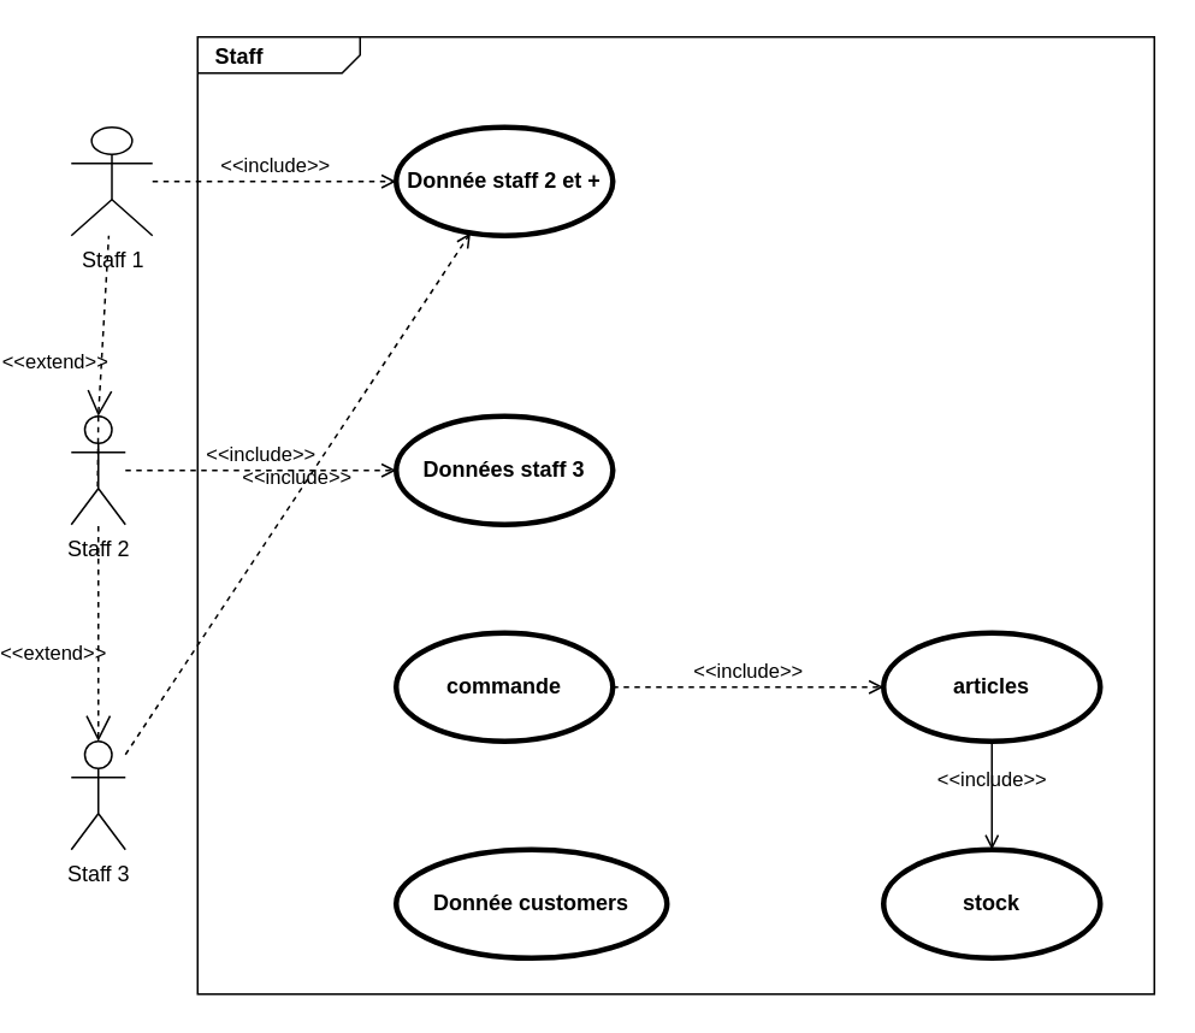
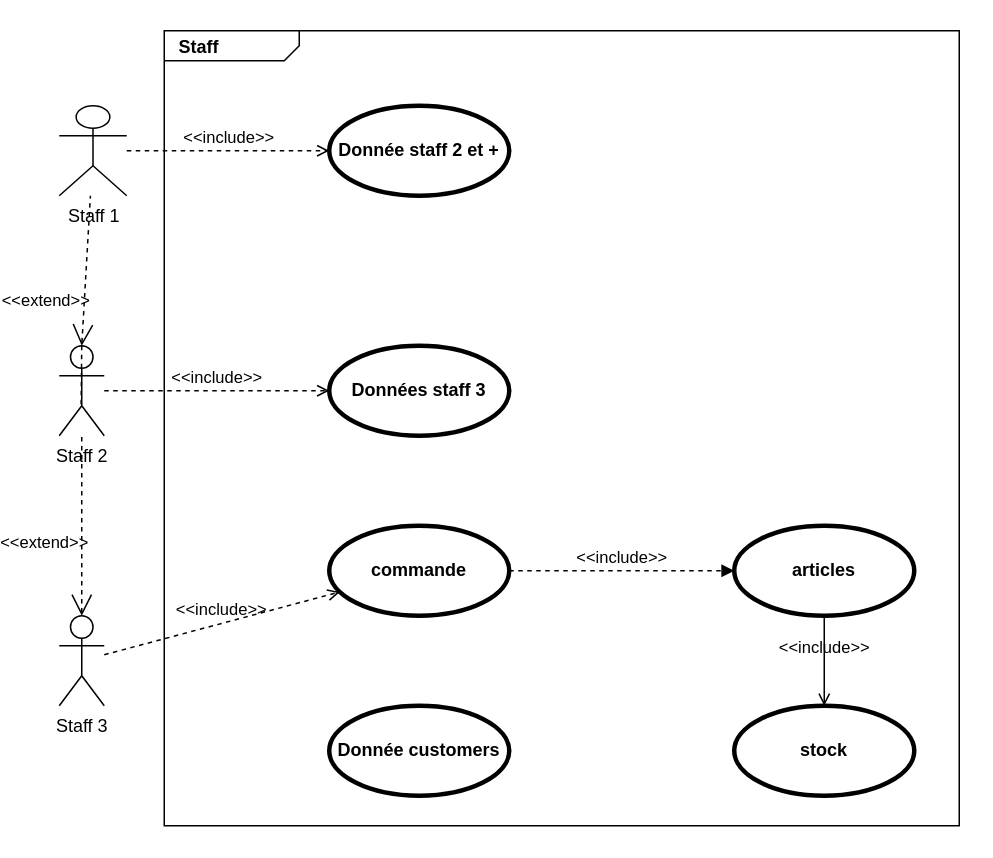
  <mxCell id="0" />
  <mxCell id="1" parent="0" />
  <mxCell id="2" value="&lt;p style=&quot;margin:0px;margin-top:4px;margin-left:10px;text-align:left;&quot;&gt;&lt;b&gt;Staff&lt;/b&gt;&lt;/p&gt;" style="html=1;shape=mxgraph.sysml.package;html=1;overflow=fill;whiteSpace=wrap;fillColor=none;" vertex="1" parent="1"><mxGeometry x="90" y="20" width="530" height="530" as="geometry" /></mxCell>
  <mxCell id="3" value="Staff 1" style="shape=umlActor;html=1;verticalLabelPosition=bottom;verticalAlign=top;align=center;fillColor=none;" vertex="1" parent="1"><mxGeometry x="20" y="70" width="45" height="60" as="geometry" /></mxCell>
  <mxCell id="4" value="Staff 3" style="shape=umlActor;html=1;verticalLabelPosition=bottom;verticalAlign=top;align=center;fillColor=none;" vertex="1" parent="1"><mxGeometry x="20" y="410" width="30" height="60" as="geometry" /></mxCell>
  <mxCell id="5" value="&amp;lt;&amp;lt;extend&amp;gt;&amp;gt;" style="edgeStyle=none;html=1;startArrow=open;endArrow=none;startSize=12;verticalAlign=bottom;dashed=1;labelBackgroundColor=none;rounded=0;exitX=0.5;exitY=0;exitDx=0;exitDy=0;exitPerimeter=0;" edge="1" parent="1" source="16" target="3"><mxGeometry x="-0.6" y="25" width="160" relative="1" as="geometry"><mxPoint x="170" y="260" as="sourcePoint" /><mxPoint x="330" y="260" as="targetPoint" /><mxPoint as="offset" /></mxGeometry></mxCell>
  <mxCell id="6" value="&amp;lt;&amp;lt;extend&amp;gt;&amp;gt;" style="edgeStyle=none;html=1;startArrow=none;endArrow=none;startSize=12;verticalAlign=bottom;dashed=1;labelBackgroundColor=none;rounded=0;exitX=0.5;exitY=0;exitDx=0;exitDy=0;exitPerimeter=0;" edge="1" parent="1" source="16"><mxGeometry x="1" y="-103" width="160" relative="1" as="geometry"><mxPoint x="34.58" y="370" as="sourcePoint" /><mxPoint x="34.58" y="270" as="targetPoint" /><mxPoint x="78" y="101" as="offset" /></mxGeometry></mxCell>
- <mxCell id="7" value="Donnée customers" style="shape=ellipse;html=1;strokeWidth=3;fontStyle=1;whiteSpace=wrap;align=center;perimeter=ellipsePerimeter;fillColor=none;" vertex="1" parent="1"><mxGeometry x="200" y="470" width="150" height="60" as="geometry" /></mxCell>
+ <mxCell id="7" value="Donnée customers" style="shape=ellipse;html=1;strokeWidth=3;fontStyle=1;whiteSpace=wrap;align=center;perimeter=ellipsePerimeter;fillColor=none;" vertex="1" parent="1"><mxGeometry x="200" y="470" width="120" height="60" as="geometry" /></mxCell>
  <mxCell id="8" value="commande" style="shape=ellipse;html=1;strokeWidth=3;fontStyle=1;whiteSpace=wrap;align=center;perimeter=ellipsePerimeter;fillColor=none;" vertex="1" parent="1"><mxGeometry x="200" y="350" width="120" height="60" as="geometry" /></mxCell>
  <mxCell id="9" value="articles" style="shape=ellipse;html=1;strokeWidth=3;fontStyle=1;whiteSpace=wrap;align=center;perimeter=ellipsePerimeter;fillColor=none;" vertex="1" parent="1"><mxGeometry x="470" y="350" width="120" height="60" as="geometry" /></mxCell>
  <mxCell id="10" value="stock" style="shape=ellipse;html=1;strokeWidth=3;fontStyle=1;whiteSpace=wrap;align=center;perimeter=ellipsePerimeter;fillColor=none;" vertex="1" parent="1"><mxGeometry x="470" y="470" width="120" height="60" as="geometry" /></mxCell>
  <mxCell id="11" value="Données staff 3" style="shape=ellipse;html=1;strokeWidth=3;fontStyle=1;whiteSpace=wrap;align=center;perimeter=ellipsePerimeter;fillColor=none;" vertex="1" parent="1"><mxGeometry x="200" y="230" width="120" height="60" as="geometry" /></mxCell>
  <mxCell id="12" value="Donnée staff 2 et +" style="shape=ellipse;html=1;strokeWidth=3;fontStyle=1;whiteSpace=wrap;align=center;perimeter=ellipsePerimeter;fillColor=none;" vertex="1" parent="1"><mxGeometry x="200" y="70" width="120" height="60" as="geometry" /></mxCell>
- <mxCell id="13" value="&amp;lt;&amp;lt;include&amp;gt;&amp;gt;" style="edgeStyle=none;html=1;endArrow=open;verticalAlign=bottom;dashed=1;labelBackgroundColor=none;rounded=0;" edge="1" parent="1" source="4" target="12"><mxGeometry width="160" relative="1" as="geometry"><mxPoint x="170" y="300" as="sourcePoint" /><mxPoint x="330" y="300" as="targetPoint" /></mxGeometry></mxCell>
- <mxCell id="14" value="&amp;lt;&amp;lt;include&amp;gt;&amp;gt;" style="edgeStyle=none;html=1;endArrow=open;verticalAlign=bottom;dashed=1;labelBackgroundColor=none;rounded=0;" edge="1" parent="1" source="8" target="9"><mxGeometry width="160" relative="1" as="geometry"><mxPoint x="70" y="456" as="sourcePoint" /><mxPoint x="227.059" y="414.118" as="targetPoint" /></mxGeometry></mxCell>
+ <mxCell id="13" value="&amp;lt;&amp;lt;include&amp;gt;&amp;gt;" style="edgeStyle=none;html=1;endArrow=open;verticalAlign=bottom;dashed=1;labelBackgroundColor=none;rounded=0;" edge="1" parent="1" source="4" target="8"><mxGeometry width="160" relative="1" as="geometry"><mxPoint x="170" y="300" as="sourcePoint" /><mxPoint x="330" y="300" as="targetPoint" /></mxGeometry></mxCell>
+ <mxCell id="14" value="&amp;lt;&amp;lt;include&amp;gt;&amp;gt;" style="edgeStyle=none;html=1;endArrow=block;verticalAlign=bottom;dashed=1;labelBackgroundColor=none;rounded=0;" edge="1" parent="1" source="8" target="9"><mxGeometry width="160" relative="1" as="geometry"><mxPoint x="70" y="456" as="sourcePoint" /><mxPoint x="227.059" y="414.118" as="targetPoint" /></mxGeometry></mxCell>
  <mxCell id="15" value="&amp;lt;&amp;lt;include&amp;gt;&amp;gt;" style="edgeStyle=none;html=1;endArrow=open;verticalAlign=bottom;dashed=0;labelBackgroundColor=none;rounded=0;" edge="1" parent="1" source="9" target="10"><mxGeometry width="160" relative="1" as="geometry"><mxPoint x="80" y="466" as="sourcePoint" /><mxPoint x="237.059" y="424.118" as="targetPoint" /></mxGeometry></mxCell>
  <mxCell id="16" value="Staff 2" style="shape=umlActor;html=1;verticalLabelPosition=bottom;verticalAlign=top;align=center;fillColor=none;" vertex="1" parent="1"><mxGeometry x="20" y="230" width="30" height="60" as="geometry" /></mxCell>
  <mxCell id="17" value="" style="edgeStyle=none;html=1;startArrow=open;endArrow=none;startSize=12;verticalAlign=bottom;dashed=1;labelBackgroundColor=none;rounded=0;exitX=0.5;exitY=0;exitDx=0;exitDy=0;exitPerimeter=0;" edge="1" parent="1" source="4" target="16"><mxGeometry x="-0.4" y="-25" width="160" relative="1" as="geometry"><mxPoint x="35" y="410" as="sourcePoint" /><mxPoint x="34.58" y="270" as="targetPoint" /><mxPoint as="offset" /></mxGeometry></mxCell>
  <mxCell id="18" value="&amp;lt;&amp;lt;include&amp;gt;&amp;gt;" style="edgeStyle=none;html=1;endArrow=open;verticalAlign=bottom;dashed=1;labelBackgroundColor=none;rounded=0;" edge="1" parent="1" source="16" target="11"><mxGeometry width="160" relative="1" as="geometry"><mxPoint x="90" y="476" as="sourcePoint" /><mxPoint x="247.059" y="434.118" as="targetPoint" /></mxGeometry></mxCell>
  <mxCell id="19" value="&amp;lt;&amp;lt;include&amp;gt;&amp;gt;" style="edgeStyle=none;html=1;endArrow=open;verticalAlign=bottom;dashed=1;labelBackgroundColor=none;rounded=0;" edge="1" parent="1" source="3" target="12"><mxGeometry width="160" relative="1" as="geometry"><mxPoint x="100" y="486" as="sourcePoint" /><mxPoint x="257.059" y="444.118" as="targetPoint" /></mxGeometry></mxCell>
